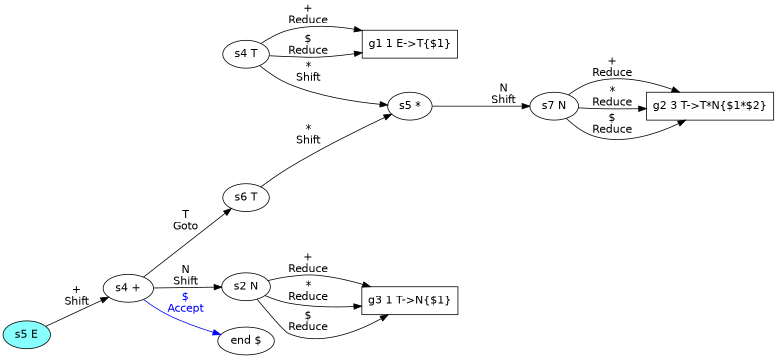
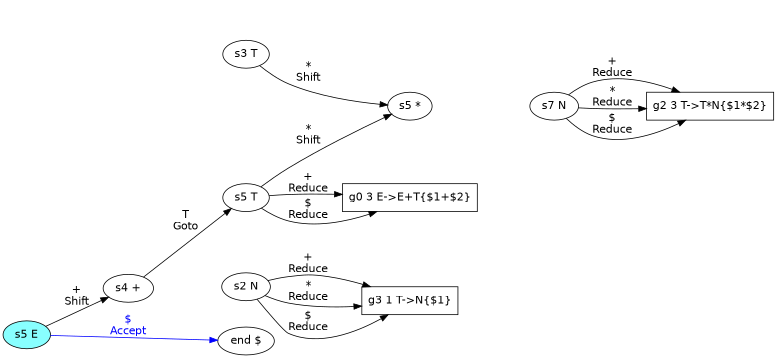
  digraph {
    fontname="DejaVu Sans"
    rankdir=LR
    node [fontname="DejaVu Sans"]
    edge [fontname="DejaVu Sans"]
-   n2 [label="g1 1 E->T{$1}" shape=box]
+   n1 [label="g0 3 E->E+T{$1+$2}" shape=box]
    n3 [label="g2 3 T->T*N{$1*$2}" shape=box]
    n4 [label="g3 1 T->N{$1}" shape=box]
    n5 [fillcolor="#88ffff" label="s5 E" style=filled]
    n6 [label="s4 +"]
    n7 [label="end $"]
    n8 [label="s2 N"]
-   n9 [label="s4 T"]
+   n9 [label="s3 T"]
    n10 [label="s5 *"]
-   n11 [label="s6 T"]
+   n11 [label="s5 T"]
    n12 [label="s7 N"]
    n5 -> n6 [label="+\nShift"]
-   n6 -> n7 [color=blue fontcolor=blue label="$\nAccept"]
-   n6 -> n8 [label="N\nShift"]
+   n5 -> n7 [color=blue fontcolor=blue label="$\nAccept"]
    n6 -> n11 [label="T\nGoto"]
    n8 -> n4 [label="+\nReduce"]
    n8 -> n4 [label="*\nReduce"]
    n8 -> n4 [label="$\nReduce"]
-   n9 -> n2 [label="+\nReduce"]
-   n9 -> n2 [label="$\nReduce"]
    n9 -> n10 [label="*\nShift"]
-   n10 -> n12 [label="N\nShift"]
+   n11 -> n1 [label="+\nReduce"]
+   n11 -> n1 [label="$\nReduce"]
    n11 -> n10 [label="*\nShift"]
    n12 -> n3 [label="+\nReduce"]
    n12 -> n3 [label="*\nReduce"]
    n12 -> n3 [label="$\nReduce"]
  }
